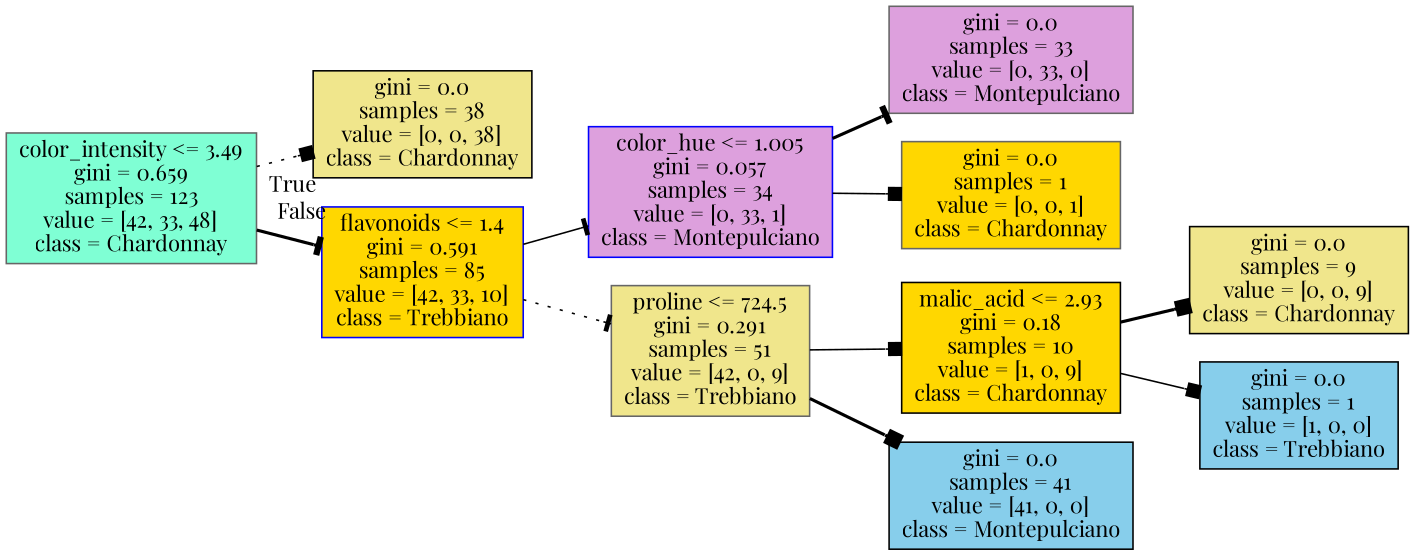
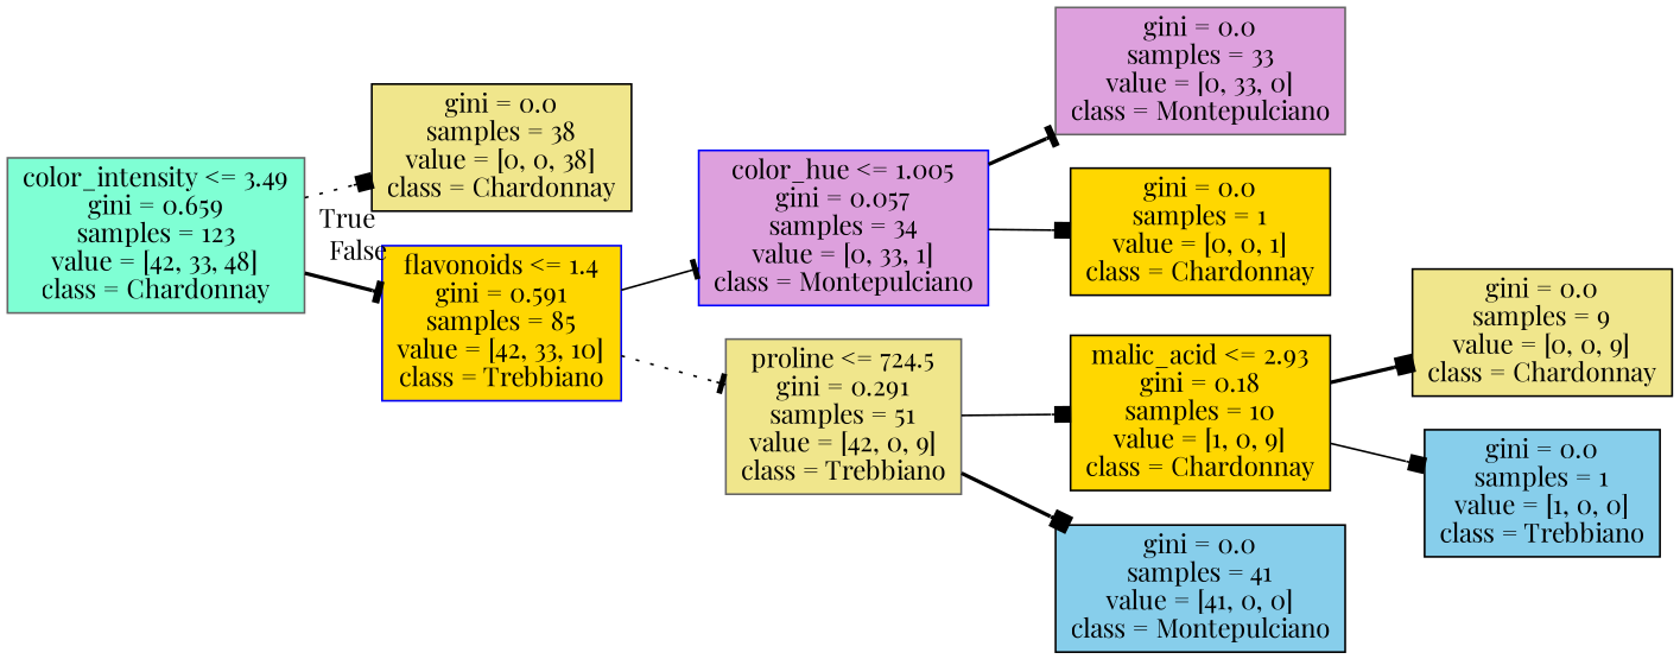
  digraph {
    fontname="Playfair Display"
    rankdir=LR
    node [color=black fillcolor=khaki fontname="Playfair Display" shape=box style=filled]
    edge [arrowhead=box fontname="Playfair Display" style=bold]
    n1 [color=gray40 fillcolor=aquamarine label="color_intensity <= 3.49\ngini = 0.659\nsamples = 123\nvalue = [42, 33, 48]\nclass = Chardonnay"]
    n2 [label="gini = 0.0\nsamples = 38\nvalue = [0, 0, 38]\nclass = Chardonnay"]
    n3 [color=blue fillcolor=gold label="flavonoids <= 1.4\ngini = 0.591\nsamples = 85\nvalue = [42, 33, 10]\nclass = Trebbiano"]
    n4 [color=blue fillcolor=plum label="color_hue <= 1.005\ngini = 0.057\nsamples = 34\nvalue = [0, 33, 1]\nclass = Montepulciano"]
    n5 [color=gray40 label="proline <= 724.5\ngini = 0.291\nsamples = 51\nvalue = [42, 0, 9]\nclass = Trebbiano"]
    n6 [color=gray40 fillcolor=plum label="gini = 0.0\nsamples = 33\nvalue = [0, 33, 0]\nclass = Montepulciano"]
-   n7 [color=gray40 fillcolor=gold label="gini = 0.0\nsamples = 1\nvalue = [0, 0, 1]\nclass = Chardonnay"]
+   n7 [fillcolor=gold label="gini = 0.0\nsamples = 1\nvalue = [0, 0, 1]\nclass = Chardonnay"]
    n8 [fillcolor=gold label="malic_acid <= 2.93\ngini = 0.18\nsamples = 10\nvalue = [1, 0, 9]\nclass = Chardonnay"]
    n9 [fillcolor=skyblue label="gini = 0.0\nsamples = 41\nvalue = [41, 0, 0]\nclass = Montepulciano"]
    n10 [label="gini = 0.0\nsamples = 9\nvalue = [0, 0, 9]\nclass = Chardonnay"]
    n11 [fillcolor=skyblue label="gini = 0.0\nsamples = 1\nvalue = [1, 0, 0]\nclass = Trebbiano"]
    n1 -> n2 [headlabel=True labelangle=45 labeldistance=2.5 style=dotted]
    n1 -> n3 [arrowhead=tee headlabel=False labelangle=-45 labeldistance=2.5]
    n3 -> n4 [arrowhead=tee style=solid]
    n3 -> n5 [arrowhead=tee style=dotted]
    n4 -> n6 [arrowhead=tee]
    n4 -> n7 [style=solid]
    n5 -> n8 [style=solid]
    n5 -> n9
    n8 -> n10
    n8 -> n11 [style=solid]
  }
